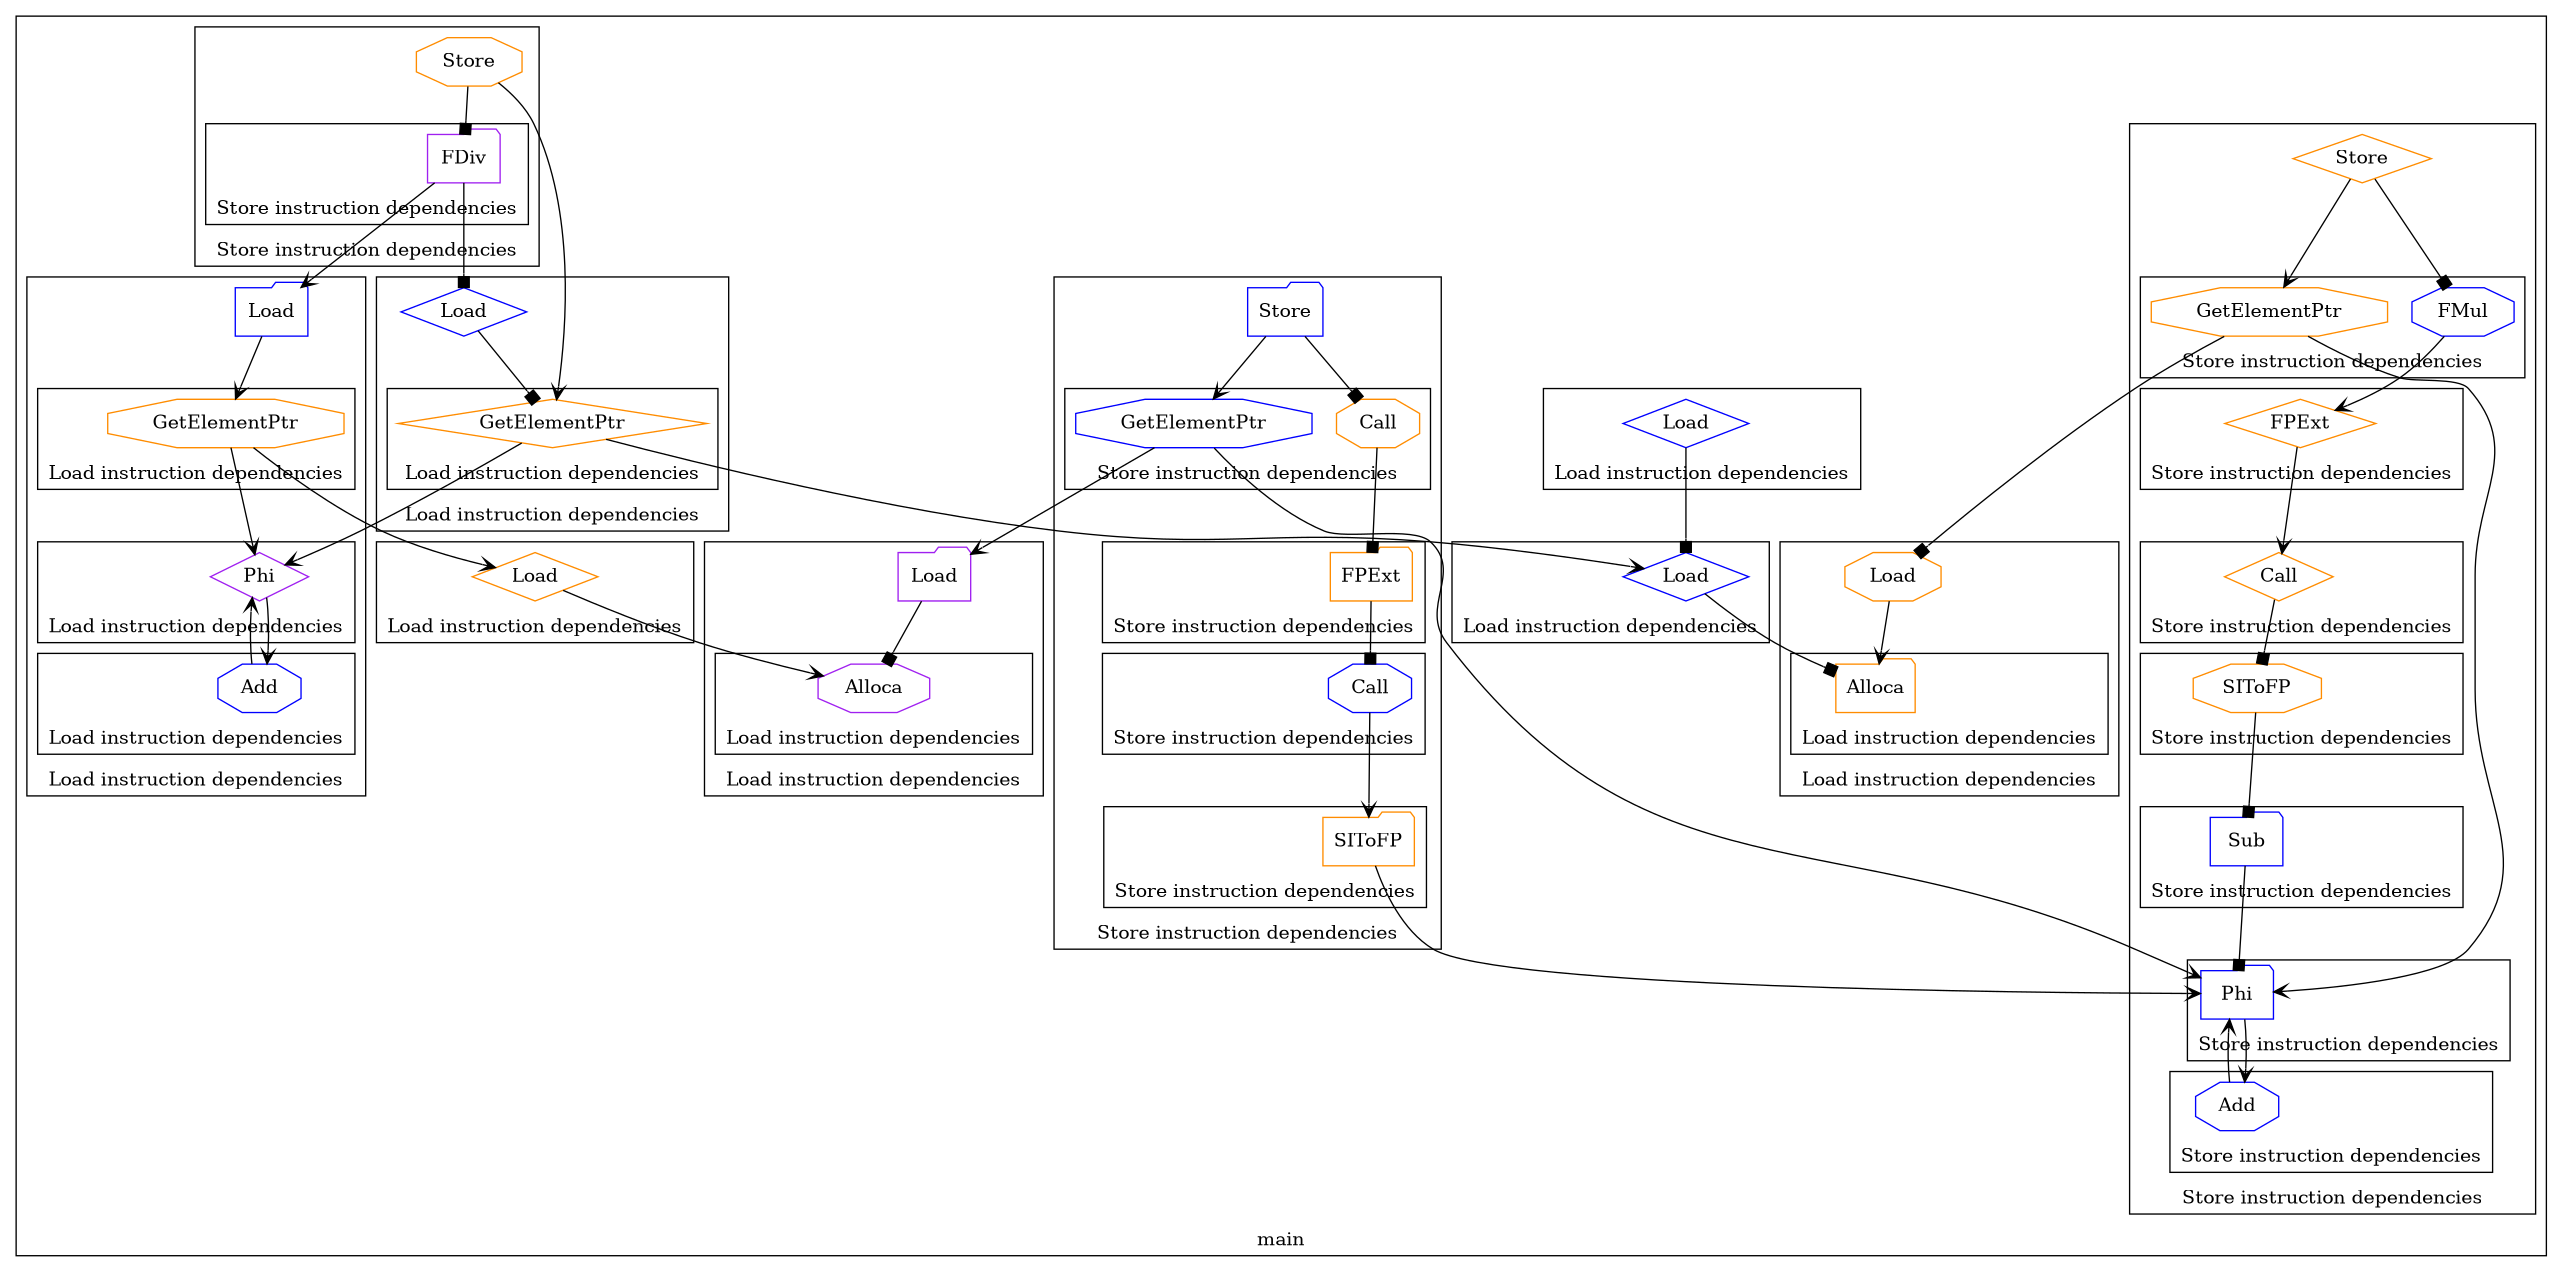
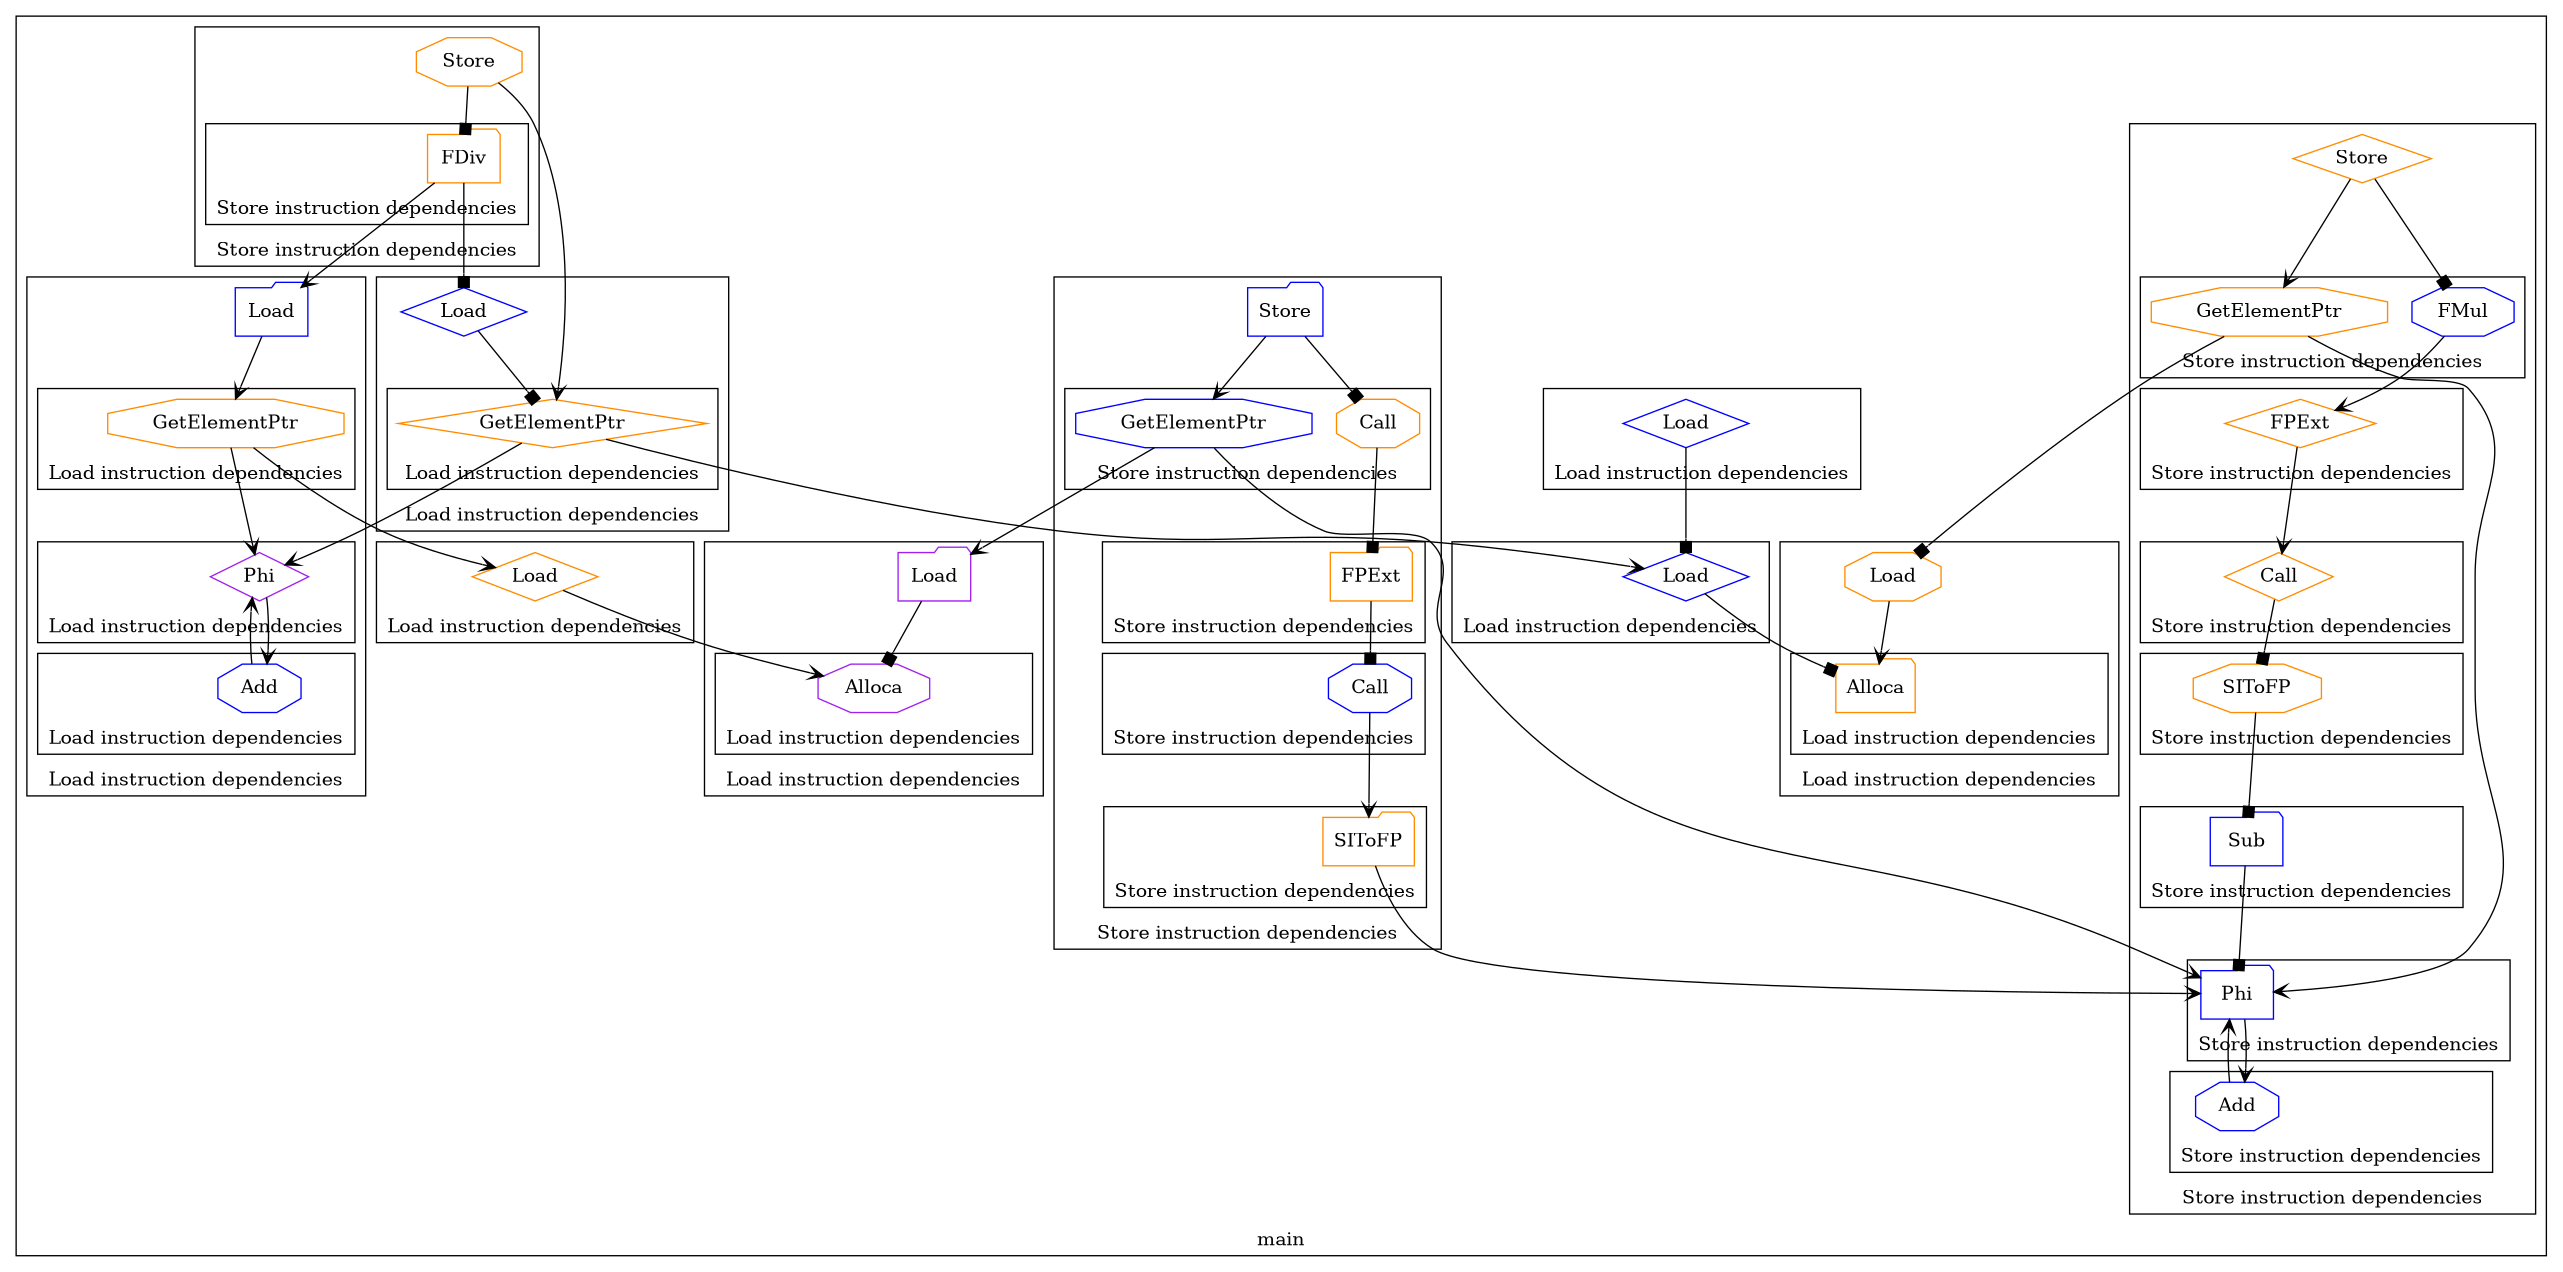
  strict digraph {
    node [color=darkorange shape=octagon]
    edge [arrowhead=vee]
    n1 [label=Alloca shape=folder]
    n2 [label=Load]
    n3 [label=FMul color=blue]
    n4 [label=GetElementPtr]
    n5 [label=FPExt shape=diamond]
    n6 [label=Call shape=diamond]
    n7 [label=SIToFP]
    n8 [label=Sub color=blue shape=folder]
    n9 [label=Phi color=blue shape=folder]
    n10 [label=Add color=blue]
    n11 [label=Store shape=diamond]
    n12 [label=Alloca color=purple]
    n13 [label=Load color=purple shape=folder]
    n14 [label=Call]
    n15 [label=GetElementPtr color=blue]
    n16 [label=FPExt shape=folder]
    n17 [label=Call color=blue]
    n18 [label=SIToFP shape=folder]
    n19 [label=Store color=blue shape=folder]
    n20 [label=Load color=blue shape=diamond]
    n21 [label=Load shape=diamond]
    n22 [label=GetElementPtr]
    n23 [label=Phi color=purple shape=diamond]
    n24 [label=Add color=blue]
    n25 [label=Load color=blue shape=folder]
    n26 [label=GetElementPtr shape=diamond]
    n27 [label=Load color=blue shape=diamond]
-   n28 [label=FDiv color=purple shape=folder]
+   n28 [label=FDiv shape=folder]
    n29 [label=Store]
    n30 [label=Load color=blue shape=diamond]
    subgraph sub_1 {
      cluster=true
      label=main
      labelloc=b
      subgraph sub_2 {
        cluster=true
        label="Load instruction dependencies"
        labelloc=b
        n2
        subgraph sub_3 {
          cluster=true
          label="Load instruction dependencies"
          labelloc=b
          n1
        }
        subgraph sub_4 {
          cluster=true
          label="Load instruction dependencies"
          labelloc=b
        }
      }
      subgraph sub_5 {
        cluster=true
        label="Store instruction dependencies"
        labelloc=b
        n11
        subgraph sub_6 {
          cluster=true
          label="Store instruction dependencies"
          labelloc=b
          n3
          n4
        }
        subgraph sub_7 {
          cluster=true
          label="Store instruction dependencies"
          labelloc=b
          n5
        }
        subgraph sub_8 {
          cluster=true
          label="Store instruction dependencies"
          labelloc=b
          n6
        }
        subgraph sub_9 {
          cluster=true
          label="Store instruction dependencies"
          labelloc=b
          n7
        }
        subgraph sub_10 {
          cluster=true
          label="Store instruction dependencies"
          labelloc=b
          n8
        }
        subgraph sub_11 {
          cluster=true
          label="Store instruction dependencies"
          labelloc=b
          n9
        }
        subgraph sub_12 {
          cluster=true
          label="Store instruction dependencies"
          labelloc=b
          n10
        }
        subgraph sub_13 {
          cluster=true
          label="Store instruction dependencies"
          labelloc=b
        }
        subgraph sub_14 {
          cluster=true
          label="Store instruction dependencies"
          labelloc=b
        }
        subgraph sub_15 {
          cluster=true
          label="Store instruction dependencies"
          labelloc=b
        }
        subgraph sub_16 {
          cluster=true
          label="Store instruction dependencies"
          labelloc=b
        }
        subgraph sub_17 {
          cluster=true
          label="Store instruction dependencies"
          labelloc=b
        }
        subgraph sub_18 {
          cluster=true
          label="Store instruction dependencies"
          labelloc=b
        }
      }
      subgraph sub_19 {
        cluster=true
        label="Load instruction dependencies"
        labelloc=b
        n13
        subgraph sub_20 {
          cluster=true
          label="Load instruction dependencies"
          labelloc=b
          n12
        }
        subgraph sub_21 {
          cluster=true
          label="Load instruction dependencies"
          labelloc=b
        }
      }
      subgraph sub_22 {
        cluster=true
        label="Store instruction dependencies"
        labelloc=b
        n19
        subgraph sub_23 {
          cluster=true
          label="Store instruction dependencies"
          labelloc=b
          n14
          n15
        }
        subgraph sub_24 {
          cluster=true
          label="Store instruction dependencies"
          labelloc=b
          n16
        }
        subgraph sub_25 {
          cluster=true
          label="Store instruction dependencies"
          labelloc=b
          n17
        }
        subgraph sub_26 {
          cluster=true
          label="Store instruction dependencies"
          labelloc=b
          n18
        }
        subgraph sub_27 {
          cluster=true
          label="Store instruction dependencies"
          labelloc=b
        }
        subgraph sub_28 {
          cluster=true
          label="Store instruction dependencies"
          labelloc=b
        }
        subgraph sub_29 {
          cluster=true
          label="Store instruction dependencies"
          labelloc=b
        }
        subgraph sub_30 {
          cluster=true
          label="Store instruction dependencies"
          labelloc=b
        }
        subgraph sub_31 {
          cluster=true
          label="Store instruction dependencies"
          labelloc=b
        }
        subgraph sub_32 {
          cluster=true
          label="Store instruction dependencies"
          labelloc=b
        }
        subgraph sub_33 {
          cluster=true
          label="Store instruction dependencies"
          labelloc=b
        }
        subgraph sub_34 {
          cluster=true
          label="Store instruction dependencies"
          labelloc=b
        }
      }
      subgraph sub_35 {
        cluster=true
        label="Load instruction dependencies"
        labelloc=b
        n20
        subgraph sub_36 {
          cluster=true
          label="Load instruction dependencies"
          labelloc=b
        }
        subgraph sub_37 {
          cluster=true
          label="Load instruction dependencies"
          labelloc=b
        }
      }
      subgraph sub_38 {
        cluster=true
        label="Load instruction dependencies"
        labelloc=b
        n21
        subgraph sub_39 {
          cluster=true
          label="Load instruction dependencies"
          labelloc=b
        }
        subgraph sub_40 {
          cluster=true
          label="Load instruction dependencies"
          labelloc=b
        }
      }
      subgraph sub_41 {
        cluster=true
        label="Load instruction dependencies"
        labelloc=b
        n25
        subgraph sub_42 {
          cluster=true
          label="Load instruction dependencies"
          labelloc=b
          n22
        }
        subgraph sub_43 {
          cluster=true
          label="Load instruction dependencies"
          labelloc=b
          n23
        }
        subgraph sub_44 {
          cluster=true
          label="Load instruction dependencies"
          labelloc=b
        }
        subgraph sub_45 {
          cluster=true
          label="Load instruction dependencies"
          labelloc=b
        }
        subgraph sub_46 {
          cluster=true
          label="Load instruction dependencies"
          labelloc=b
          n24
        }
        subgraph sub_47 {
          cluster=true
          label="Load instruction dependencies"
          labelloc=b
        }
        subgraph sub_48 {
          cluster=true
          label="Load instruction dependencies"
          labelloc=b
        }
      }
      subgraph sub_49 {
        cluster=true
        label="Load instruction dependencies"
        labelloc=b
        n27
        subgraph sub_50 {
          cluster=true
          label="Load instruction dependencies"
          labelloc=b
          n26
        }
        subgraph sub_51 {
          cluster=true
          label="Load instruction dependencies"
          labelloc=b
        }
        subgraph sub_52 {
          cluster=true
          label="Load instruction dependencies"
          labelloc=b
        }
        subgraph sub_53 {
          cluster=true
          label="Load instruction dependencies"
          labelloc=b
        }
        subgraph sub_54 {
          cluster=true
          label="Load instruction dependencies"
          labelloc=b
        }
        subgraph sub_55 {
          cluster=true
          label="Load instruction dependencies"
          labelloc=b
        }
        subgraph sub_56 {
          cluster=true
          label="Load instruction dependencies"
          labelloc=b
        }
      }
      subgraph sub_57 {
        cluster=true
        label="Store instruction dependencies"
        labelloc=b
        n29
        subgraph sub_58 {
          cluster=true
          label="Store instruction dependencies"
          labelloc=b
          n28
        }
        subgraph sub_59 {
          cluster=true
          label="Store instruction dependencies"
          labelloc=b
        }
        subgraph sub_60 {
          cluster=true
          label="Store instruction dependencies"
          labelloc=b
        }
        subgraph sub_61 {
          cluster=true
          label="Store instruction dependencies"
          labelloc=b
        }
        subgraph sub_62 {
          cluster=true
          label="Store instruction dependencies"
          labelloc=b
        }
        subgraph sub_63 {
          cluster=true
          label="Store instruction dependencies"
          labelloc=b
        }
        subgraph sub_64 {
          cluster=true
          label="Store instruction dependencies"
          labelloc=b
        }
        subgraph sub_65 {
          cluster=true
          label="Store instruction dependencies"
          labelloc=b
        }
        subgraph sub_66 {
          cluster=true
          label="Store instruction dependencies"
          labelloc=b
        }
        subgraph sub_67 {
          cluster=true
          label="Store instruction dependencies"
          labelloc=b
        }
        subgraph sub_68 {
          cluster=true
          label="Store instruction dependencies"
          labelloc=b
        }
        subgraph sub_69 {
          cluster=true
          label="Store instruction dependencies"
          labelloc=b
        }
        subgraph sub_70 {
          cluster=true
          label="Store instruction dependencies"
          labelloc=b
        }
        subgraph sub_71 {
          cluster=true
          label="Store instruction dependencies"
          labelloc=b
        }
        subgraph sub_72 {
          cluster=true
          label="Store instruction dependencies"
          labelloc=b
        }
      }
      subgraph sub_73 {
        cluster=true
        label="Load instruction dependencies"
        labelloc=b
        n30
        subgraph sub_74 {
          cluster=true
          label="Load instruction dependencies"
          labelloc=b
        }
        subgraph sub_75 {
          cluster=true
          label="Load instruction dependencies"
          labelloc=b
        }
        subgraph sub_76 {
          cluster=true
          label="Load instruction dependencies"
          labelloc=b
        }
      }
    }
    subgraph sub_77 {
      cluster=true
      label="llvm.lifetime.start.p0"
      labelloc=b
    }
    subgraph sub_78 {
      cluster=true
      label=posix_memalign
      labelloc=b
    }
    subgraph sub_79 {
      cluster=true
      label=printf
      labelloc=b
    }
    subgraph sub_80 {
      cluster=true
      label=cosf
      labelloc=b
    }
    subgraph sub_81 {
      cluster=true
      label=sinf
      labelloc=b
    }
    subgraph sub_82 {
      cluster=true
      label="llvm.fmuladd.f64"
      labelloc=b
    }
    subgraph sub_83 {
      cluster=true
      label="llvm.lifetime.end.p0"
      labelloc=b
    }
    subgraph sub_84 {
      cluster=true
      label="llvm.dbg.value"
      labelloc=b
    }
    subgraph sub_85 {
      cluster=true
      label="llvm.experimental.noalias.scope.decl"
      labelloc=b
    }
    n2 -> n1
    n3 -> n5
    n4 -> n2 [arrowhead=box]
    n4 -> n9
    n5 -> n6
    n6 -> n7 [arrowhead=box]
    n7 -> n8 [arrowhead=box]
    n8 -> n9 [arrowhead=box]
    n9 -> n10
    n10 -> n9
    n11 -> n3 [arrowhead=box]
    n11 -> n4
    n13 -> n12 [arrowhead=box]
    n14 -> n16 [arrowhead=box]
    n15 -> n9
    n15 -> n13
    n16 -> n17 [arrowhead=box]
    n17 -> n18
    n18 -> n9
    n19 -> n14 [arrowhead=box]
    n19 -> n15
    n20 -> n1 [arrowhead=box]
    n21 -> n12
    n22 -> n21
    n22 -> n23
    n23 -> n24
    n24 -> n23
    n25 -> n22
    n26 -> n20
    n26 -> n23
    n27 -> n26 [arrowhead=box]
    n28 -> n25
    n28 -> n27 [arrowhead=box]
    n29 -> n26
    n29 -> n28 [arrowhead=box]
    n30 -> n20 [arrowhead=box]
  }
